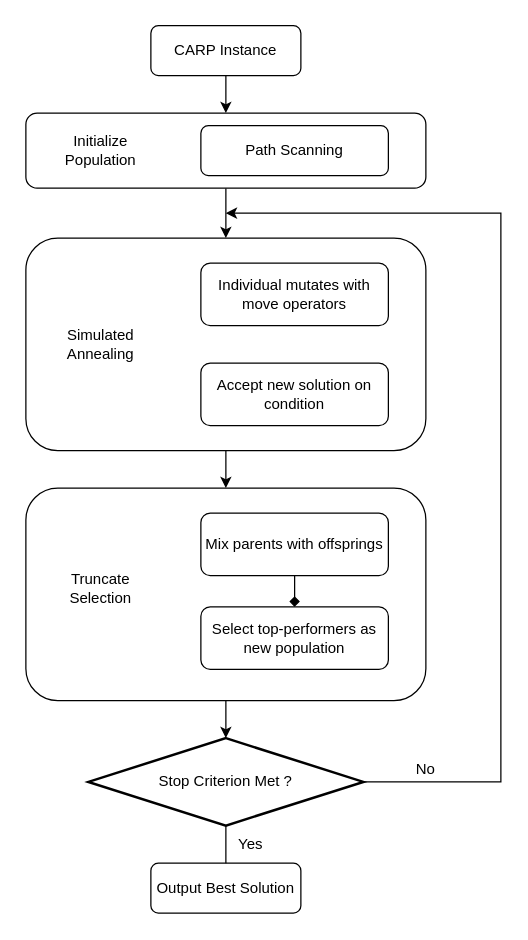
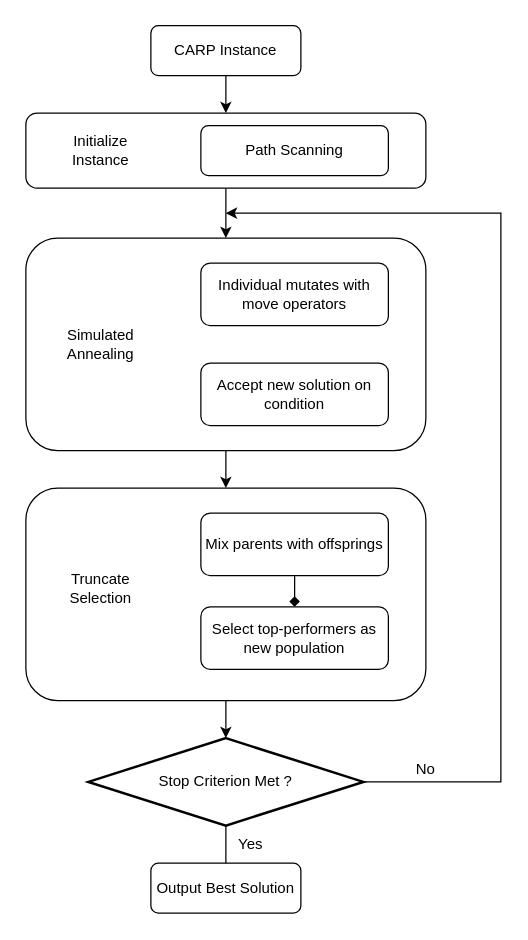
  <mxCell id="0" />
  <mxCell id="1" parent="0" />
  <mxCell id="2" style="edgeStyle=orthogonalEdgeStyle;rounded=0;orthogonalLoop=1;jettySize=auto;html=1;exitX=0.5;exitY=1;exitDx=0;exitDy=0;entryX=0.5;entryY=1;entryDx=0;entryDy=0;" edge="1" parent="1" source="3" target="5"><mxGeometry relative="1" as="geometry" /></mxCell>
  <mxCell id="3" value="CARP I&lt;span style=&quot;background-color: initial;&quot;&gt;nstance&lt;/span&gt;" style="rounded=1;whiteSpace=wrap;html=1;fontSize=12;glass=0;strokeWidth=1;shadow=0;" parent="1" vertex="1"><mxGeometry x="120" y="20" width="120" height="40" as="geometry" /></mxCell>
  <mxCell id="4" style="edgeStyle=orthogonalEdgeStyle;rounded=0;orthogonalLoop=1;jettySize=auto;html=1;exitX=0.5;exitY=0;exitDx=0;exitDy=0;entryX=0.5;entryY=0;entryDx=0;entryDy=0;" edge="1" parent="1" source="5" target="7"><mxGeometry relative="1" as="geometry" /></mxCell>
  <mxCell id="5" value="" style="rounded=1;whiteSpace=wrap;html=1;direction=west;" vertex="1" parent="1"><mxGeometry x="20" y="90" width="320" height="60" as="geometry" /></mxCell>
  <mxCell id="6" style="edgeStyle=orthogonalEdgeStyle;rounded=0;orthogonalLoop=1;jettySize=auto;html=1;exitX=0.5;exitY=1;exitDx=0;exitDy=0;entryX=0.5;entryY=1;entryDx=0;entryDy=0;" edge="1" parent="1" source="7" target="11"><mxGeometry relative="1" as="geometry" /></mxCell>
  <mxCell id="7" value="" style="rounded=1;whiteSpace=wrap;html=1;align=left;" vertex="1" parent="1"><mxGeometry x="20" y="190" width="320" height="170" as="geometry" /></mxCell>
  <mxCell id="8" value="Simulated Annealing" style="text;html=1;align=center;verticalAlign=middle;whiteSpace=wrap;rounded=0;" vertex="1" parent="1"><mxGeometry x="50" y="260" width="60" height="30" as="geometry" /></mxCell>
  <mxCell id="9" value="Individual mutates with move operators" style="rounded=1;whiteSpace=wrap;html=1;" vertex="1" parent="1"><mxGeometry x="160" y="210" width="150" height="50" as="geometry" /></mxCell>
  <mxCell id="10" value="Accept new solution on condition" style="rounded=1;whiteSpace=wrap;html=1;" vertex="1" parent="1"><mxGeometry x="160" y="290" width="150" height="50" as="geometry" /></mxCell>
  <mxCell id="11" value="" style="rounded=1;whiteSpace=wrap;html=1;direction=west;" vertex="1" parent="1"><mxGeometry x="20" y="390" width="320" height="170" as="geometry" /></mxCell>
  <mxCell id="12" style="edgeStyle=orthogonalEdgeStyle;rounded=0;orthogonalLoop=1;jettySize=auto;html=1;exitX=0.5;exitY=0;exitDx=0;exitDy=0;" edge="1" parent="1" source="5" target="5"><mxGeometry relative="1" as="geometry" /></mxCell>
- <mxCell id="13" value="Initialize Population" style="text;html=1;align=center;verticalAlign=middle;whiteSpace=wrap;rounded=0;" vertex="1" parent="1"><mxGeometry x="50" y="105" width="60" height="30" as="geometry" /></mxCell>
+ <mxCell id="13" value="Initialize Instance" style="text;html=1;align=center;verticalAlign=middle;whiteSpace=wrap;rounded=0;" vertex="1" parent="1"><mxGeometry x="50" y="105" width="60" height="30" as="geometry" /></mxCell>
  <mxCell id="14" value="Path Scanning" style="rounded=1;whiteSpace=wrap;html=1;" vertex="1" parent="1"><mxGeometry x="160" y="100" width="150" height="40" as="geometry" /></mxCell>
  <mxCell id="15" value="Truncate Selection" style="text;html=1;align=center;verticalAlign=middle;whiteSpace=wrap;rounded=0;" vertex="1" parent="1"><mxGeometry x="50" y="455" width="60" height="30" as="geometry" /></mxCell>
  <mxCell id="16" style="edgeStyle=orthogonalEdgeStyle;rounded=0;orthogonalLoop=1;jettySize=auto;html=1;exitX=0.5;exitY=1;exitDx=0;exitDy=0;entryX=0.5;entryY=0;entryDx=0;entryDy=0;endArrow=diamond;" edge="1" parent="1" source="17" target="18"><mxGeometry relative="1" as="geometry" /></mxCell>
  <mxCell id="17" value="Mix parents with offsprings" style="rounded=1;whiteSpace=wrap;html=1;" vertex="1" parent="1"><mxGeometry x="160" y="410" width="150" height="50" as="geometry" /></mxCell>
  <mxCell id="18" value="Select top-performers as new population" style="rounded=1;whiteSpace=wrap;html=1;" vertex="1" parent="1"><mxGeometry x="160" y="485" width="150" height="50" as="geometry" /></mxCell>
  <mxCell id="19" style="edgeStyle=orthogonalEdgeStyle;rounded=0;orthogonalLoop=1;jettySize=auto;html=1;exitX=1;exitY=0.5;exitDx=0;exitDy=0;exitPerimeter=0;" edge="1" parent="1" source="21"><mxGeometry relative="1" as="geometry"><mxPoint x="180" y="170" as="targetPoint" /><Array as="points"><mxPoint x="400" y="625" /><mxPoint x="400" y="170" /></Array></mxGeometry></mxCell>
  <mxCell id="20" style="edgeStyle=orthogonalEdgeStyle;rounded=0;orthogonalLoop=1;jettySize=auto;html=1;exitX=0.5;exitY=1;exitDx=0;exitDy=0;exitPerimeter=0;" edge="1" parent="1" source="21"><mxGeometry relative="1" as="geometry"><mxPoint x="180" y="720" as="targetPoint" /></mxGeometry></mxCell>
  <mxCell id="21" value="Stop Criterion Met ?" style="strokeWidth=2;html=1;shape=mxgraph.flowchart.decision;whiteSpace=wrap;" vertex="1" parent="1"><mxGeometry x="70" y="590" width="220" height="70" as="geometry" /></mxCell>
  <mxCell id="22" style="edgeStyle=orthogonalEdgeStyle;rounded=0;orthogonalLoop=1;jettySize=auto;html=1;exitX=0.5;exitY=0;exitDx=0;exitDy=0;entryX=0.5;entryY=0;entryDx=0;entryDy=0;entryPerimeter=0;" edge="1" parent="1" source="11" target="21"><mxGeometry relative="1" as="geometry" /></mxCell>
  <mxCell id="23" value="Yes" style="text;html=1;align=center;verticalAlign=middle;whiteSpace=wrap;rounded=0;" vertex="1" parent="1"><mxGeometry x="170" y="660" width="60" height="30" as="geometry" /></mxCell>
  <mxCell id="24" value="No" style="text;html=1;align=center;verticalAlign=middle;whiteSpace=wrap;rounded=0;" vertex="1" parent="1"><mxGeometry x="310" y="600" width="60" height="30" as="geometry" /></mxCell>
  <mxCell id="25" value="Output Best Solution" style="rounded=1;whiteSpace=wrap;html=1;" vertex="1" parent="1"><mxGeometry x="120" y="690" width="120" height="40" as="geometry" /></mxCell>
